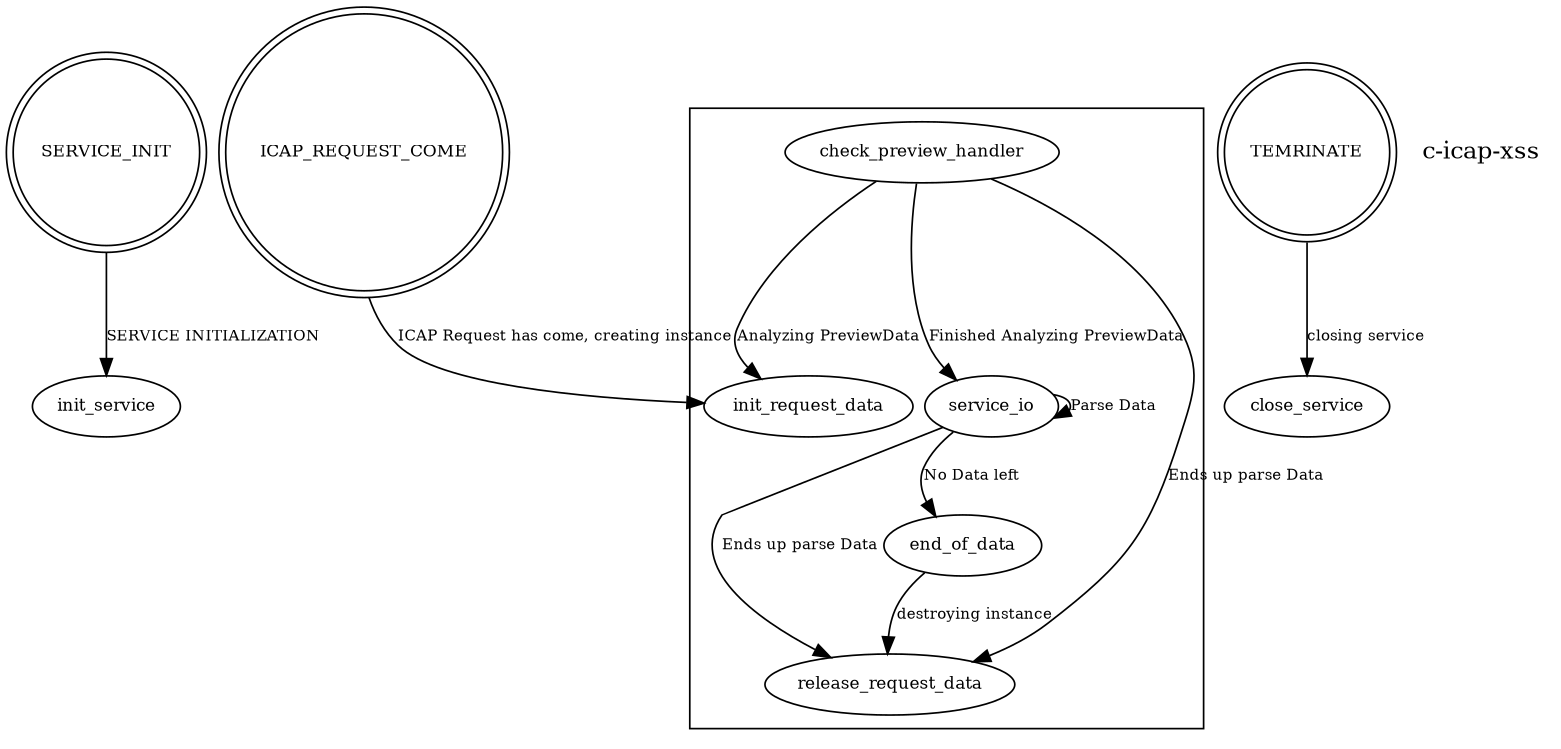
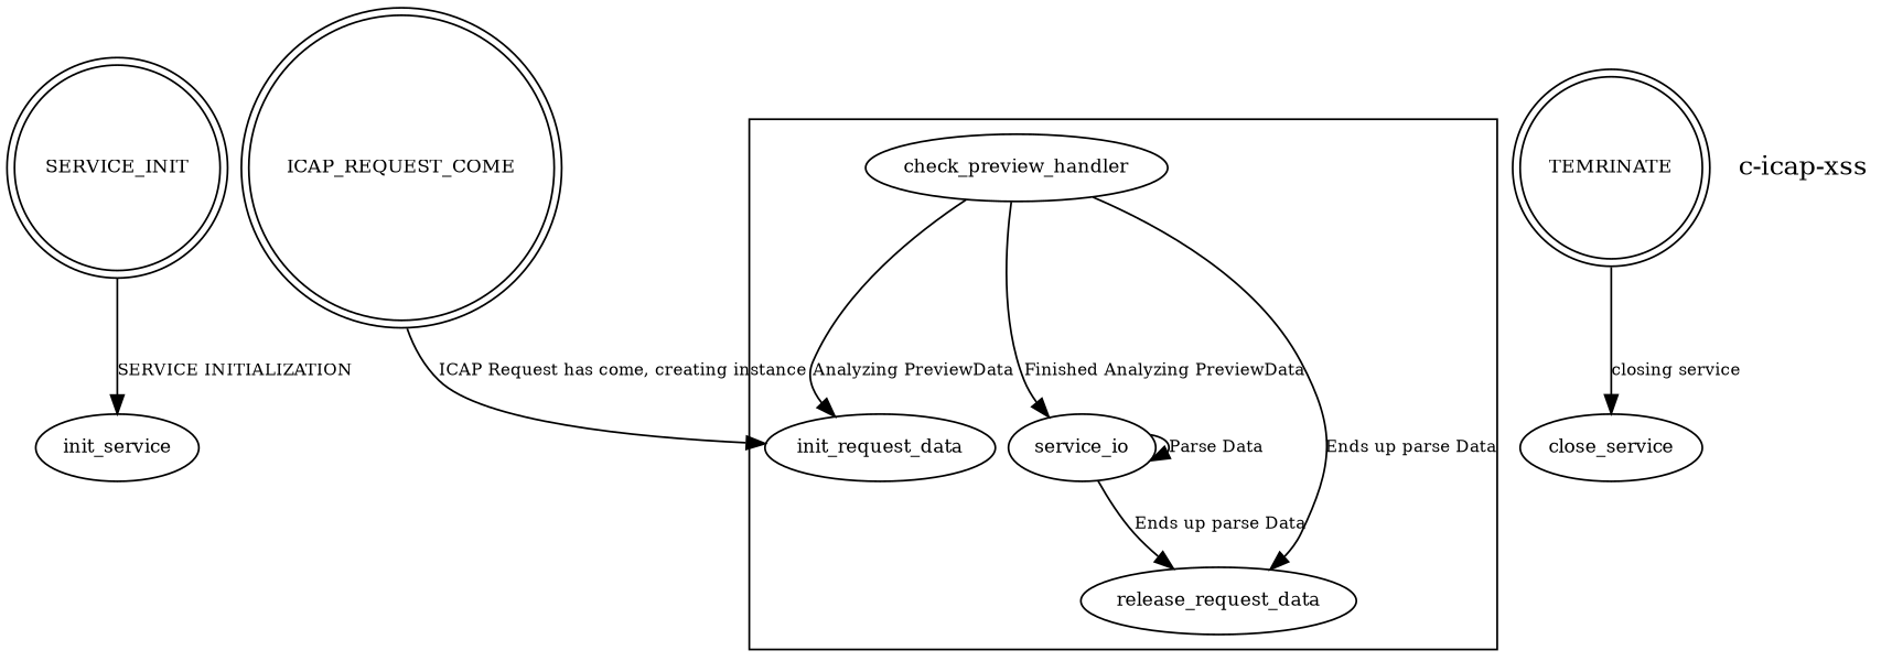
  digraph {
    nodesep=0.1
    node [fontsize=10]
    edge [fontsize=9]
    n1 [label=SERVICE_INIT shape=doublecircle]
    ICAP_REQUEST_COME [shape=doublecircle]
    n3 [label=TEMRINATE shape=doublecircle]
    init_request_data
    check_preview_handler
    service_io
    release_request_data
-   end_of_data
    close_service
    init_service
    n11 [label="c-icap-xss" shape=none fontsize=""]
    subgraph sub_1 {
      rank=same
      n1
      ICAP_REQUEST_COME
      n3
    }
    subgraph cluster_2 {
      init_request_data
      check_preview_handler
      service_io
      release_request_data
-     end_of_data
    }
    subgraph sub_3 {
      n3
      close_service
    }
    n1 -> init_service [label="SERVICE INITIALIZATION"]
    ICAP_REQUEST_COME -> init_request_data [label="ICAP Request has come, creating instance"]
    n3 -> close_service [label="closing service"]
    check_preview_handler -> init_request_data [label="Analyzing PreviewData"]
    check_preview_handler -> service_io [label="Finished Analyzing PreviewData"]
    check_preview_handler -> release_request_data [label="Ends up parse Data"]
    service_io -> service_io [label="Parse Data"]
    service_io -> release_request_data [label="Ends up parse Data"]
-   service_io -> end_of_data [label="No Data left"]
-   end_of_data -> release_request_data [label="destroying instance"]
  }
